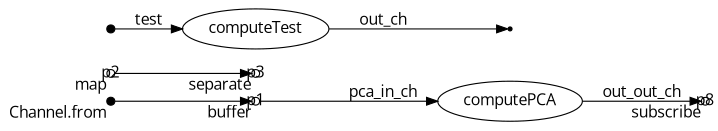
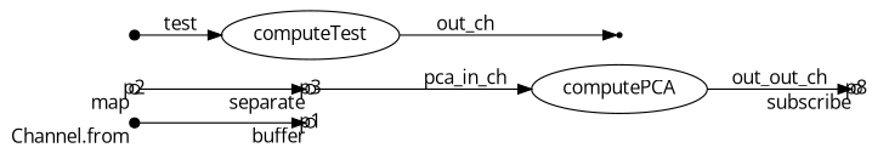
  digraph {
    fontname="Open Sans"
    rankdir=LR
    node [fixedsize=true fontname="Open Sans" shape=circle]
    edge [fontname="Open Sans"]
    p0 [shape=point width=0.1 xlabel="Channel.from"]
    p1 [width=0.1 xlabel=buffer]
    p2 [width=0.1 xlabel=map]
    p3 [width=0.1 xlabel=separate]
    n5 [label=computePCA fixedsize="" shape=""]
    p8 [width=0.1 xlabel=subscribe]
    n7 [label=computeTest fixedsize="" shape=""]
    p7 [shape=point fixedsize=""]
    p5 [shape=point width=0.1]
    p0 -> p1
    p2 -> p3
-   p1 -> n5 [label=pca_in_ch]
+   p3 -> n5 [label=pca_in_ch]
    n5 -> p8 [label=out_out_ch]
    n7 -> p7 [label=out_ch]
    p5 -> n7 [label=test]
  }
